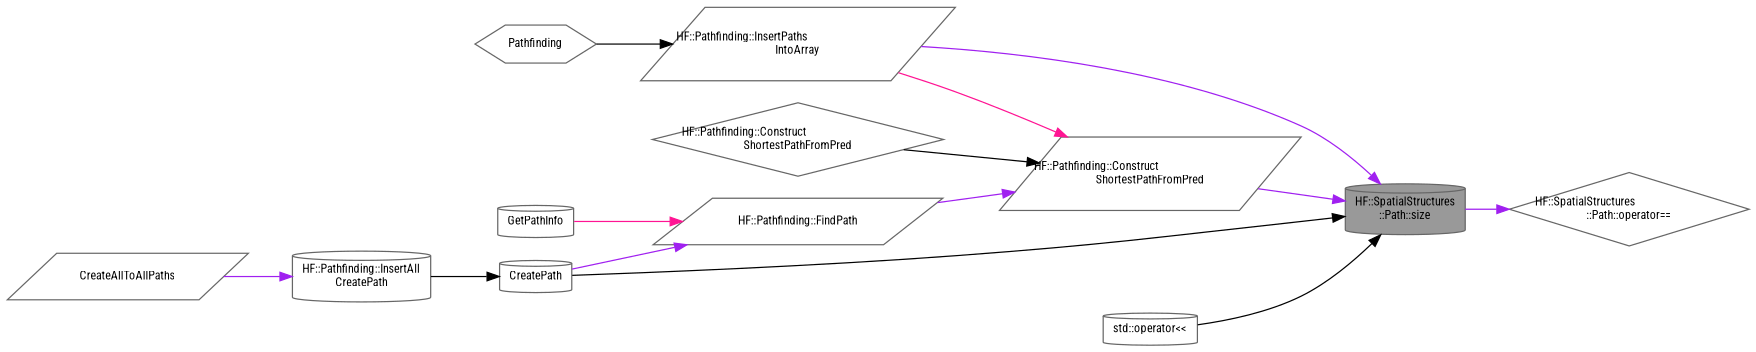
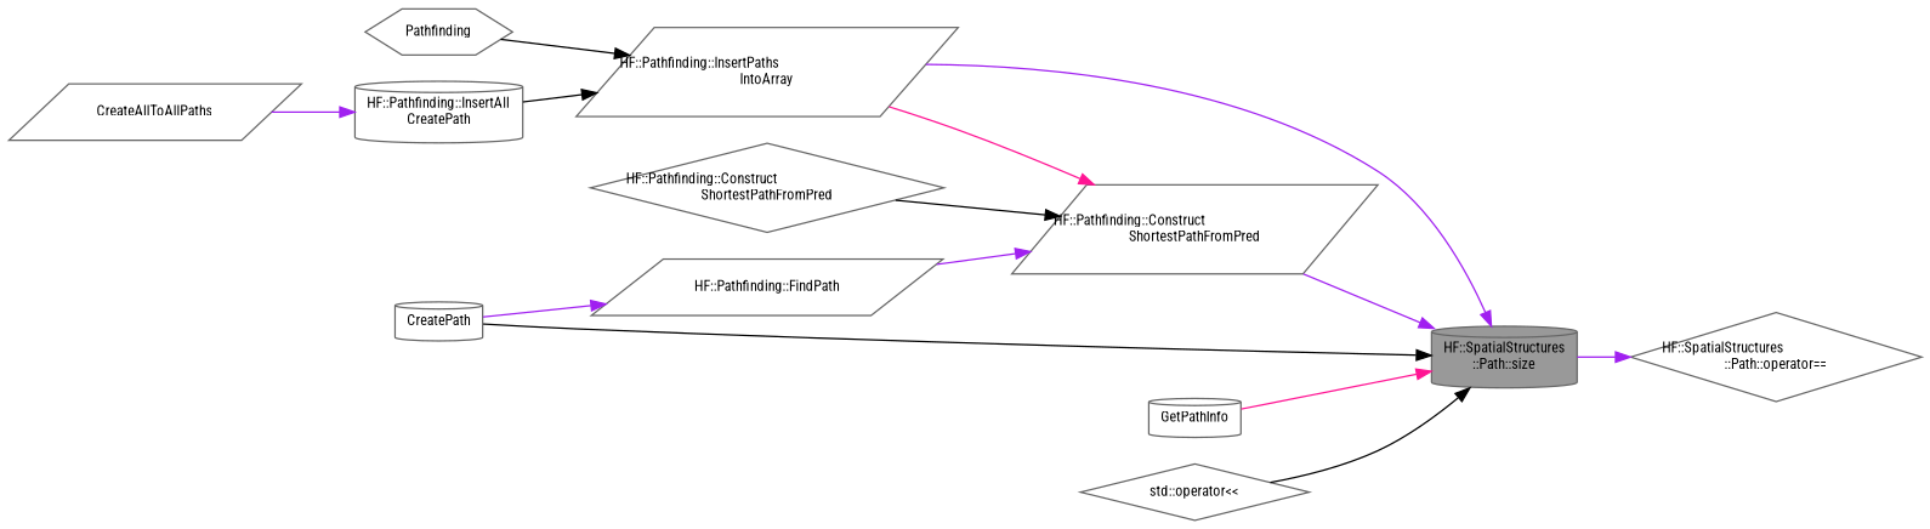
  digraph {
    fontname="Roboto Condensed"
    rankdir=RL
    node [color=grey40 fillcolor=white fontname="Roboto Condensed" fontsize=10 shape=cylinder style=filled]
    edge [color=purple dir=back fontname="Roboto Condensed" fontsize=10 labelfontname=Helvetica labelfontsize=10 style=solid]
    n1 [color=gray40 fillcolor=grey60 fontcolor=black height=0.2 label="HF::SpatialStructures\l::Path::size" width=0.4]
    n2 [height=0.2 label="HF::Pathfinding::Construct\lShortestPathFromPred" shape=parallelogram width=0.4]
    n3 [height=0.2 label=CreatePath width=0.4]
    n4 [height=0.2 label="HF::Pathfinding::InsertPaths\lIntoArray" shape=parallelogram width=0.4]
    n5 [height=0.2 label=GetPathInfo width=0.4]
-   n6 [height=0.2 label="std::operator\<\<" width=0.4]
+   n6 [height=0.2 label="std::operator\<\<" shape=diamond width=0.4]
    n7 [height=0.2 label="HF::Pathfinding::Construct\lShortestPathFromPred" shape=diamond width=0.4]
    n8 [height=0.2 label="HF::Pathfinding::FindPath" shape=parallelogram width=0.4]
    n9 [height=0.2 label=Pathfinding shape=hexagon width=0.4]
    n10 [height=0.2 label="HF::Pathfinding::InsertAll\lCreatePath" width=0.4]
    n11 [height=0.2 label="HF::SpatialStructures\l::Path::operator==" shape=diamond width=0.4]
    n12 [height=0.2 label=CreateAllToAllPaths shape=parallelogram width=0.4]
    n1 -> n2
    n1 -> n3 [color=black]
    n1 -> n4
-   n8 -> n5 [color=deeppink]
+   n1 -> n5 [color=deeppink]
    n1 -> n6 [color=black]
    n2 -> n4 [color=deeppink]
    n2 -> n7 [color=black]
    n2 -> n8
    n4 -> n9 [color=black]
-   n3 -> n10 [color=black]
+   n4 -> n10 [color=black]
    n8 -> n3
    n10 -> n12
    n11 -> n1
  }
